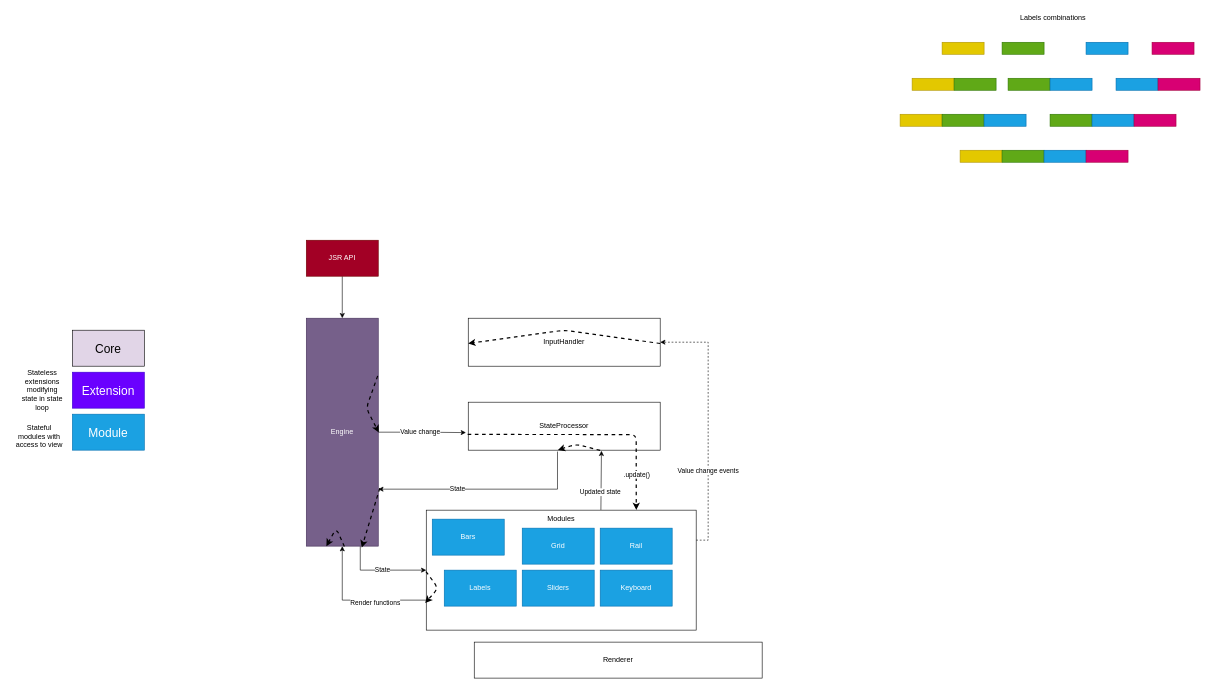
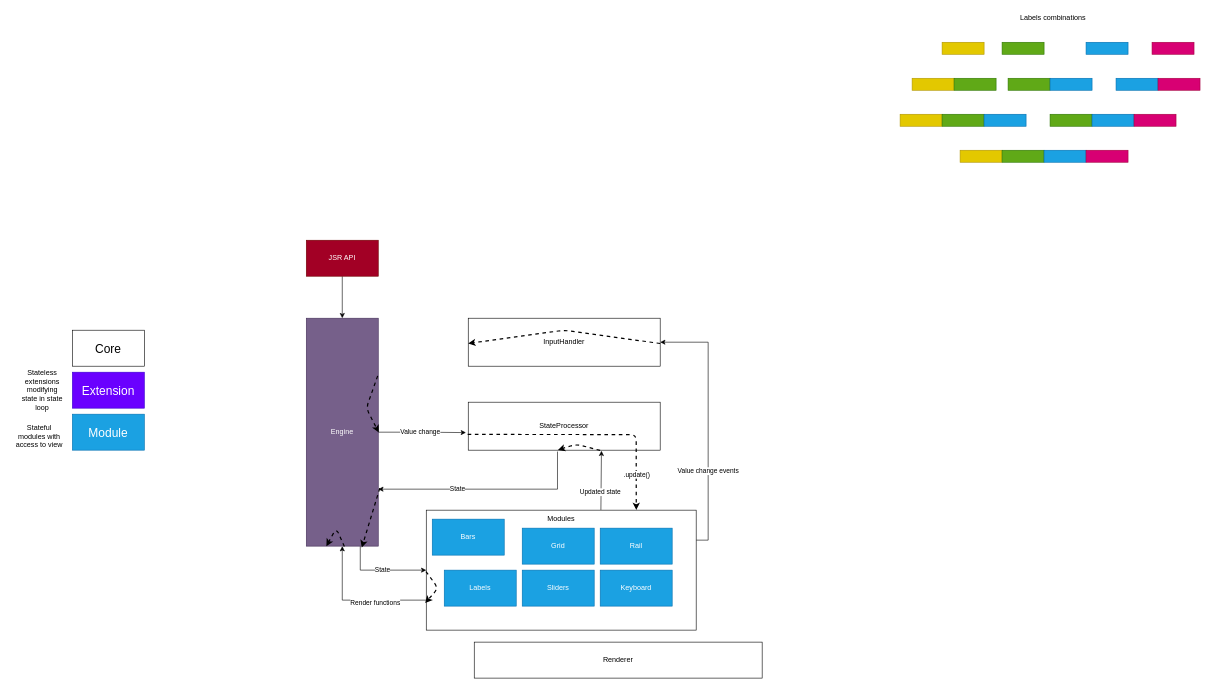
  <mxCell id="0" />
  <mxCell id="1" parent="0" />
  <mxCell id="2" style="edgeStyle=orthogonalEdgeStyle;rounded=0;orthogonalLoop=1;jettySize=auto;html=1;exitX=0;exitY=0.75;exitDx=0;exitDy=0;entryX=0.5;entryY=1;entryDx=0;entryDy=0;" parent="1" source="6" target="39" edge="1"><mxGeometry relative="1" as="geometry" /></mxCell>
  <mxCell id="3" value="Render functions" style="edgeLabel;html=1;align=center;verticalAlign=middle;resizable=0;points=[];" parent="2" vertex="1" connectable="0"><mxGeometry x="-0.247" y="3" relative="1" as="geometry"><mxPoint x="1" as="offset" /></mxGeometry></mxCell>
- <mxCell id="4" style="edgeStyle=orthogonalEdgeStyle;rounded=0;orthogonalLoop=1;jettySize=auto;html=1;exitX=1;exitY=0.25;exitDx=0;exitDy=0;entryX=1;entryY=0.5;entryDx=0;entryDy=0;dashed=1;" parent="1" source="6" target="40" edge="1"><mxGeometry relative="1" as="geometry" /></mxCell>
+ <mxCell id="4" style="edgeStyle=orthogonalEdgeStyle;rounded=0;orthogonalLoop=1;jettySize=auto;html=1;exitX=1;exitY=0.25;exitDx=0;exitDy=0;entryX=1;entryY=0.5;entryDx=0;entryDy=0;" parent="1" source="6" target="40" edge="1"><mxGeometry relative="1" as="geometry" /></mxCell>
  <mxCell id="5" value="Value change events" style="edgeLabel;html=1;align=center;verticalAlign=middle;resizable=0;points=[];" parent="4" vertex="1" connectable="0"><mxGeometry x="-0.366" y="1" relative="1" as="geometry"><mxPoint as="offset" /></mxGeometry></mxCell>
  <mxCell id="6" value="Modules" style="rounded=0;whiteSpace=wrap;html=1;verticalAlign=top;" parent="1" vertex="1"><mxGeometry x="710" y="850" width="450" height="200" as="geometry" /></mxCell>
  <mxCell id="7" value="Renderer" style="rounded=0;whiteSpace=wrap;html=1;" parent="1" vertex="1"><mxGeometry x="790" y="1070" width="480" height="60" as="geometry" /></mxCell>
  <mxCell id="8" value="Module" style="rounded=0;whiteSpace=wrap;html=1;fontSize=20;fillColor=#1ba1e2;strokeColor=#006EAF;fontColor=#ffffff;" parent="1" vertex="1"><mxGeometry x="120" y="690" width="120" height="60" as="geometry" /></mxCell>
  <mxCell id="9" value="Extension" style="rounded=0;whiteSpace=wrap;html=1;fontSize=20;fillColor=#6a00ff;strokeColor=#3700CC;fontColor=#ffffff;" parent="1" vertex="1"><mxGeometry x="120" y="620" width="120" height="60" as="geometry" /></mxCell>
- <mxCell id="10" value="Core" style="rounded=0;whiteSpace=wrap;html=1;fontSize=20;fillColor=#e1d5e7;" parent="1" vertex="1"><mxGeometry x="120" y="550" width="120" height="60" as="geometry" /></mxCell>
+ <mxCell id="10" value="Core" style="rounded=0;whiteSpace=wrap;html=1;fontSize=20;" parent="1" vertex="1"><mxGeometry x="120" y="550" width="120" height="60" as="geometry" /></mxCell>
  <mxCell id="11" value="" style="rounded=0;whiteSpace=wrap;html=1;fillColor=#60a917;strokeColor=#2D7600;fontColor=#ffffff;" parent="1" vertex="1"><mxGeometry x="1670" y="70" width="70" height="20" as="geometry" /></mxCell>
  <mxCell id="12" value="" style="rounded=0;whiteSpace=wrap;html=1;fillColor=#1ba1e2;strokeColor=#006EAF;fontColor=#ffffff;" parent="1" vertex="1"><mxGeometry x="1810" y="70" width="70" height="20" as="geometry" /></mxCell>
  <mxCell id="13" value="" style="rounded=0;whiteSpace=wrap;html=1;fillColor=#d80073;strokeColor=#A50040;fontColor=#ffffff;" parent="1" vertex="1"><mxGeometry x="1920" y="70" width="70" height="20" as="geometry" /></mxCell>
  <mxCell id="14" value="" style="rounded=0;whiteSpace=wrap;html=1;fillColor=#60a917;strokeColor=#2D7600;fontColor=#ffffff;" parent="1" vertex="1"><mxGeometry x="1680" y="130" width="70" height="20" as="geometry" /></mxCell>
  <mxCell id="15" value="" style="rounded=0;whiteSpace=wrap;html=1;fillColor=#1ba1e2;strokeColor=#006EAF;fontColor=#ffffff;" parent="1" vertex="1"><mxGeometry x="1750" y="130" width="70" height="20" as="geometry" /></mxCell>
  <mxCell id="16" value="" style="rounded=0;whiteSpace=wrap;html=1;fillColor=#1ba1e2;strokeColor=#006EAF;fontColor=#ffffff;" parent="1" vertex="1"><mxGeometry x="1860" y="130" width="70" height="20" as="geometry" /></mxCell>
  <mxCell id="17" value="" style="rounded=0;whiteSpace=wrap;html=1;fillColor=#d80073;strokeColor=#A50040;fontColor=#ffffff;" parent="1" vertex="1"><mxGeometry x="1930" y="130" width="70" height="20" as="geometry" /></mxCell>
  <mxCell id="18" value="" style="rounded=0;whiteSpace=wrap;html=1;fillColor=#60a917;strokeColor=#2D7600;fontColor=#ffffff;" parent="1" vertex="1"><mxGeometry x="1750" y="190" width="70" height="20" as="geometry" /></mxCell>
  <mxCell id="19" value="" style="rounded=0;whiteSpace=wrap;html=1;fillColor=#1ba1e2;strokeColor=#006EAF;fontColor=#ffffff;" parent="1" vertex="1"><mxGeometry x="1820" y="190" width="70" height="20" as="geometry" /></mxCell>
  <mxCell id="20" value="" style="rounded=0;whiteSpace=wrap;html=1;fillColor=#d80073;strokeColor=#A50040;fontColor=#ffffff;" parent="1" vertex="1"><mxGeometry x="1890" y="190" width="70" height="20" as="geometry" /></mxCell>
  <mxCell id="21" value="" style="rounded=0;whiteSpace=wrap;html=1;fillColor=#e3c800;strokeColor=#B09500;fontColor=#ffffff;" parent="1" vertex="1"><mxGeometry x="1570" y="70" width="70" height="20" as="geometry" /></mxCell>
  <mxCell id="22" value="" style="rounded=0;whiteSpace=wrap;html=1;fillColor=#e3c800;strokeColor=#B09500;fontColor=#ffffff;" parent="1" vertex="1"><mxGeometry x="1520" y="130" width="70" height="20" as="geometry" /></mxCell>
  <mxCell id="23" value="" style="rounded=0;whiteSpace=wrap;html=1;fillColor=#60a917;strokeColor=#2D7600;fontColor=#ffffff;" parent="1" vertex="1"><mxGeometry x="1590" y="130" width="70" height="20" as="geometry" /></mxCell>
  <mxCell id="24" value="" style="rounded=0;whiteSpace=wrap;html=1;fillColor=#e3c800;strokeColor=#B09500;fontColor=#ffffff;" parent="1" vertex="1"><mxGeometry x="1500" y="190" width="70" height="20" as="geometry" /></mxCell>
  <mxCell id="25" value="" style="rounded=0;whiteSpace=wrap;html=1;fillColor=#60a917;strokeColor=#2D7600;fontColor=#ffffff;" parent="1" vertex="1"><mxGeometry x="1570" y="190" width="70" height="20" as="geometry" /></mxCell>
  <mxCell id="26" value="" style="rounded=0;whiteSpace=wrap;html=1;fillColor=#1ba1e2;strokeColor=#006EAF;fontColor=#ffffff;" parent="1" vertex="1"><mxGeometry x="1640" y="190" width="70" height="20" as="geometry" /></mxCell>
  <mxCell id="27" value="" style="rounded=0;whiteSpace=wrap;html=1;fillColor=#e3c800;strokeColor=#B09500;fontColor=#ffffff;" parent="1" vertex="1"><mxGeometry x="1600" y="250" width="70" height="20" as="geometry" /></mxCell>
  <mxCell id="28" value="" style="rounded=0;whiteSpace=wrap;html=1;fillColor=#60a917;strokeColor=#2D7600;fontColor=#ffffff;" parent="1" vertex="1"><mxGeometry x="1670" y="250" width="70" height="20" as="geometry" /></mxCell>
  <mxCell id="29" value="" style="rounded=0;whiteSpace=wrap;html=1;fillColor=#1ba1e2;strokeColor=#006EAF;fontColor=#ffffff;" parent="1" vertex="1"><mxGeometry x="1740" y="250" width="70" height="20" as="geometry" /></mxCell>
  <mxCell id="30" value="" style="rounded=0;whiteSpace=wrap;html=1;fillColor=#d80073;strokeColor=#A50040;fontColor=#ffffff;" parent="1" vertex="1"><mxGeometry x="1810" y="250" width="70" height="20" as="geometry" /></mxCell>
  <mxCell id="31" value="Labels combinations" style="text;html=1;strokeColor=none;fillColor=none;align=center;verticalAlign=middle;whiteSpace=wrap;rounded=0;" parent="1" vertex="1"><mxGeometry x="1670" y="20" width="170" height="20" as="geometry" /></mxCell>
  <mxCell id="32" value="Stateless&lt;br&gt;extensions modifying&lt;br&gt;state in state loop" style="text;html=1;strokeColor=none;fillColor=none;align=center;verticalAlign=middle;whiteSpace=wrap;rounded=0;" parent="1" vertex="1"><mxGeometry x="30" y="605" width="80" height="90" as="geometry" /></mxCell>
  <mxCell id="33" value="&lt;br&gt;Stateful&lt;br&gt;modules with access to view" style="text;html=1;strokeColor=none;fillColor=none;align=center;verticalAlign=middle;whiteSpace=wrap;rounded=0;" parent="1" vertex="1"><mxGeometry x="20" y="660" width="90" height="120" as="geometry" /></mxCell>
  <mxCell id="34" value="StateProcessor" style="rounded=0;whiteSpace=wrap;html=1;" parent="1" vertex="1"><mxGeometry x="780" y="670" width="320" height="80" as="geometry" /></mxCell>
  <mxCell id="35" style="edgeStyle=orthogonalEdgeStyle;rounded=0;orthogonalLoop=1;jettySize=auto;html=1;exitX=1;exitY=0.5;exitDx=0;exitDy=0;entryX=-0.012;entryY=0.634;entryDx=0;entryDy=0;entryPerimeter=0;" parent="1" source="39" target="34" edge="1"><mxGeometry relative="1" as="geometry" /></mxCell>
  <mxCell id="36" value="Value change" style="edgeLabel;html=1;align=center;verticalAlign=middle;resizable=0;points=[];" parent="35" vertex="1" connectable="0"><mxGeometry x="-0.347" y="-2" relative="1" as="geometry"><mxPoint x="21.77" y="-2.23" as="offset" /></mxGeometry></mxCell>
  <mxCell id="37" style="edgeStyle=orthogonalEdgeStyle;rounded=0;orthogonalLoop=1;jettySize=auto;html=1;exitX=0.75;exitY=1;exitDx=0;exitDy=0;entryX=0;entryY=0.5;entryDx=0;entryDy=0;" parent="1" source="39" target="6" edge="1"><mxGeometry relative="1" as="geometry" /></mxCell>
  <mxCell id="38" value="State" style="edgeLabel;html=1;align=center;verticalAlign=middle;resizable=0;points=[];" parent="37" vertex="1" connectable="0"><mxGeometry x="0.019" y="2" relative="1" as="geometry"><mxPoint as="offset" /></mxGeometry></mxCell>
  <mxCell id="39" value="Engine" style="rounded=0;whiteSpace=wrap;html=1;fillColor=#76608a;strokeColor=#432D57;fontColor=#ffffff;" parent="1" vertex="1"><mxGeometry x="510" y="530" width="120" height="380" as="geometry" /></mxCell>
  <mxCell id="40" value="InputHandler" style="rounded=0;whiteSpace=wrap;html=1;" parent="1" vertex="1"><mxGeometry x="780" y="530" width="320" height="80" as="geometry" /></mxCell>
  <mxCell id="41" value="Labels&lt;span style=&quot;color: rgba(0 , 0 , 0 , 0) ; font-family: monospace ; font-size: 0px&quot;&gt;%3CmxGraphModel%3E%3Croot%3E%3CmxCell%20id%3D%220%22%2F%3E%3CmxCell%20id%3D%221%22%20parent%3D%220%22%2F%3E%3CmxCell%20id%3D%222%22%20value%3D%22Input%20handler%20(translate%20real%20to%20ratio)%22%20style%3D%22rounded%3D0%3BwhiteSpace%3Dwrap%3Bhtml%3D1%3B%22%20vertex%3D%221%22%20parent%3D%221%22%3E%3CmxGeometry%20x%3D%2250%22%20y%3D%22250%22%20width%3D%22480%22%20height%3D%2260%22%20as%3D%22geometry%22%2F%3E%3C%2FmxCell%3E%3C%2Froot%3E%3C%2FmxGraphModel%3E&lt;/span&gt;" style="rounded=0;whiteSpace=wrap;html=1;fillColor=#1ba1e2;strokeColor=#006EAF;fontColor=#ffffff;" parent="1" vertex="1"><mxGeometry x="740" y="950" width="120" height="60" as="geometry" /></mxCell>
  <mxCell id="42" value="Grid" style="rounded=0;whiteSpace=wrap;html=1;fillColor=#1ba1e2;strokeColor=#006EAF;fontColor=#ffffff;" parent="1" vertex="1"><mxGeometry x="870" y="880" width="120" height="60" as="geometry" /></mxCell>
  <mxCell id="43" value="Bars" style="rounded=0;whiteSpace=wrap;html=1;fillColor=#1ba1e2;strokeColor=#006EAF;fontColor=#ffffff;" parent="1" vertex="1"><mxGeometry x="720" y="865" width="120" height="60" as="geometry" /></mxCell>
  <mxCell id="44" value="Sliders&lt;br&gt;" style="rounded=0;whiteSpace=wrap;html=1;fillColor=#1ba1e2;strokeColor=#006EAF;fontColor=#ffffff;" parent="1" vertex="1"><mxGeometry x="870" y="950" width="120" height="60" as="geometry" /></mxCell>
  <mxCell id="45" value="Rail" style="rounded=0;whiteSpace=wrap;html=1;fillColor=#1ba1e2;strokeColor=#006EAF;fontColor=#ffffff;" parent="1" vertex="1"><mxGeometry x="1000" y="880" width="120" height="60" as="geometry" /></mxCell>
  <mxCell id="46" value="Keyboard" style="rounded=0;whiteSpace=wrap;html=1;fillColor=#1ba1e2;strokeColor=#006EAF;fontColor=#ffffff;" parent="1" vertex="1"><mxGeometry x="1000" y="950" width="120" height="60" as="geometry" /></mxCell>
  <mxCell id="47" value="" style="endArrow=classic;html=1;strokeWidth=2;fontSize=16;exitX=-0.001;exitY=0.512;exitDx=0;exitDy=0;exitPerimeter=0;entryX=-0.004;entryY=0.775;entryDx=0;entryDy=0;entryPerimeter=0;dashed=1;" parent="1" source="6" target="6" edge="1"><mxGeometry width="50" height="50" relative="1" as="geometry"><mxPoint x="650" y="1010" as="sourcePoint" /><mxPoint x="700" y="960" as="targetPoint" /><Array as="points"><mxPoint x="730" y="980" /></Array></mxGeometry></mxCell>
  <mxCell id="48" value="" style="endArrow=classic;html=1;dashed=1;strokeWidth=2;fontSize=16;exitX=-0.003;exitY=0.672;exitDx=0;exitDy=0;exitPerimeter=0;entryX=0.778;entryY=-0.002;entryDx=0;entryDy=0;entryPerimeter=0;" parent="1" source="34" target="6" edge="1"><mxGeometry width="50" height="50" relative="1" as="geometry"><mxPoint x="760" y="810" as="sourcePoint" /><mxPoint x="810" y="760" as="targetPoint" /><Array as="points"><mxPoint x="1060" y="724" /></Array></mxGeometry></mxCell>
  <mxCell id="49" value=".update()" style="edgeLabel;html=1;align=center;verticalAlign=middle;resizable=0;points=[];" vertex="1" connectable="0" parent="48"><mxGeometry x="0.618" relative="1" as="geometry"><mxPoint y="18" as="offset" /></mxGeometry></mxCell>
  <mxCell id="50" value="" style="endArrow=classic;html=1;dashed=1;strokeWidth=2;fontSize=16;exitX=1;exitY=0.527;exitDx=0;exitDy=0;exitPerimeter=0;" parent="1" source="40" edge="1"><mxGeometry width="50" height="50" relative="1" as="geometry"><mxPoint x="930" y="480" as="sourcePoint" /><mxPoint x="780" y="572" as="targetPoint" /><Array as="points"><mxPoint x="940" y="550" /></Array></mxGeometry></mxCell>
  <mxCell id="51" value="" style="endArrow=classic;html=1;dashed=1;strokeWidth=2;fontSize=16;exitX=0.992;exitY=0.253;exitDx=0;exitDy=0;exitPerimeter=0;entryX=1.007;entryY=0.501;entryDx=0;entryDy=0;entryPerimeter=0;" parent="1" source="39" target="39" edge="1"><mxGeometry width="50" height="50" relative="1" as="geometry"><mxPoint x="670" y="710" as="sourcePoint" /><mxPoint x="720" y="660" as="targetPoint" /><Array as="points"><mxPoint x="610" y="680" /></Array></mxGeometry></mxCell>
  <mxCell id="52" value="" style="endArrow=classic;html=1;dashed=1;strokeWidth=2;fontSize=16;exitX=1.021;exitY=0.746;exitDx=0;exitDy=0;exitPerimeter=0;entryX=0.771;entryY=1.006;entryDx=0;entryDy=0;entryPerimeter=0;" parent="1" source="39" target="39" edge="1"><mxGeometry width="50" height="50" relative="1" as="geometry"><mxPoint y="920" as="sourcePoint" x="660" /><mxPoint x="710" y="870" as="targetPoint" /></mxGeometry></mxCell>
  <mxCell id="53" value="" style="endArrow=classic;html=1;dashed=1;strokeWidth=2;fontSize=16;exitX=0.529;exitY=1.002;exitDx=0;exitDy=0;exitPerimeter=0;entryX=0.279;entryY=1;entryDx=0;entryDy=0;entryPerimeter=0;" parent="1" source="39" target="39" edge="1"><mxGeometry width="50" height="50" relative="1" as="geometry"><mxPoint y="930" as="sourcePoint" x="660" /><mxPoint x="710" y="880" as="targetPoint" /><Array as="points"><mxPoint x="560" y="880" /></Array></mxGeometry></mxCell>
  <mxCell id="54" value="" style="edgeStyle=orthogonalEdgeStyle;rounded=0;orthogonalLoop=1;jettySize=auto;html=1;" parent="1" source="55" target="39" edge="1"><mxGeometry relative="1" as="geometry" /></mxCell>
  <mxCell id="55" value="JSR API" style="rounded=0;whiteSpace=wrap;html=1;fillColor=#a20025;strokeColor=#6F0000;fontColor=#ffffff;" parent="1" vertex="1"><mxGeometry x="510" y="400" width="120" height="60" as="geometry" /></mxCell>
  <mxCell id="56" value="State" style="edgeStyle=orthogonalEdgeStyle;rounded=0;orthogonalLoop=1;jettySize=auto;html=1;entryX=1;entryY=0.75;entryDx=0;entryDy=0;exitX=0.465;exitY=1.029;exitDx=0;exitDy=0;exitPerimeter=0;" parent="1" source="34" target="39" edge="1"><mxGeometry x="0.269" relative="1" as="geometry"><mxPoint x="980" y="815" as="sourcePoint" /><Array as="points"><mxPoint x="929" y="815" /></Array><mxPoint as="offset" /></mxGeometry></mxCell>
  <mxCell id="57" value="" style="endArrow=classic;html=1;exitX=0.647;exitY=-0.002;exitDx=0;exitDy=0;exitPerimeter=0;entryX=0.694;entryY=1.013;entryDx=0;entryDy=0;entryPerimeter=0;" edge="1" parent="1" source="6" target="34"><mxGeometry width="50" height="50" relative="1" as="geometry"><mxPoint x="980" y="820" as="sourcePoint" /><mxPoint x="1030" y="770" as="targetPoint" /></mxGeometry></mxCell>
  <mxCell id="58" value="Updated state" style="edgeLabel;html=1;align=center;verticalAlign=middle;resizable=0;points=[];" vertex="1" connectable="0" parent="57"><mxGeometry x="-0.237" relative="1" as="geometry"><mxPoint x="-2" y="8" as="offset" /></mxGeometry></mxCell>
  <mxCell id="59" value="" style="endArrow=classic;html=1;dashed=1;strokeWidth=2;fontSize=16;exitX=0.687;exitY=1.004;exitDx=0;exitDy=0;exitPerimeter=0;entryX=0.467;entryY=0.996;entryDx=0;entryDy=0;entryPerimeter=0;" edge="1" parent="1" source="34" target="34"><mxGeometry width="50" height="50" relative="1" as="geometry"><mxPoint x="1120" y="661.08" as="sourcePoint" /><mxPoint x="800" y="660.92" as="targetPoint" /><Array as="points"><mxPoint x="960" y="740" /></Array></mxGeometry></mxCell>
